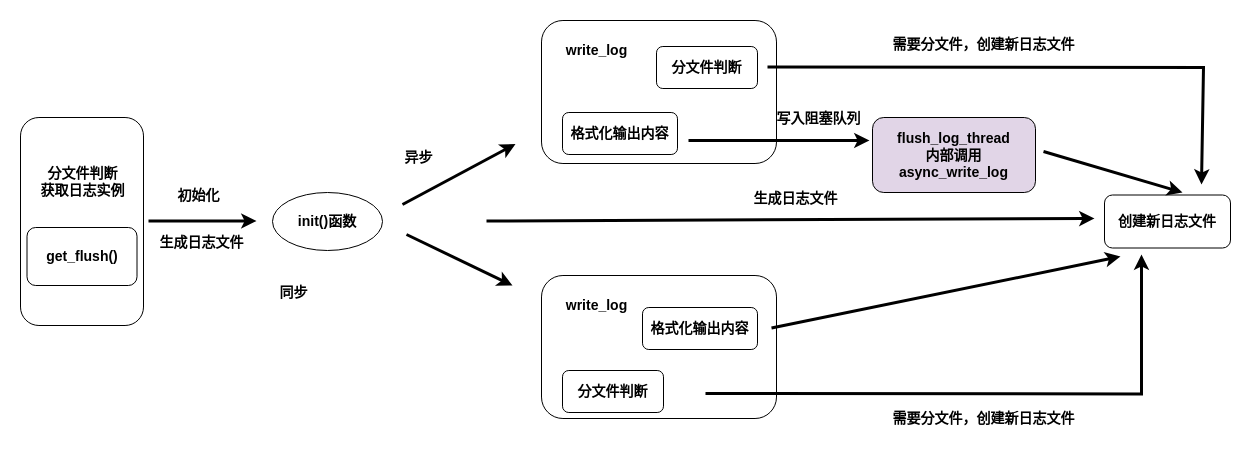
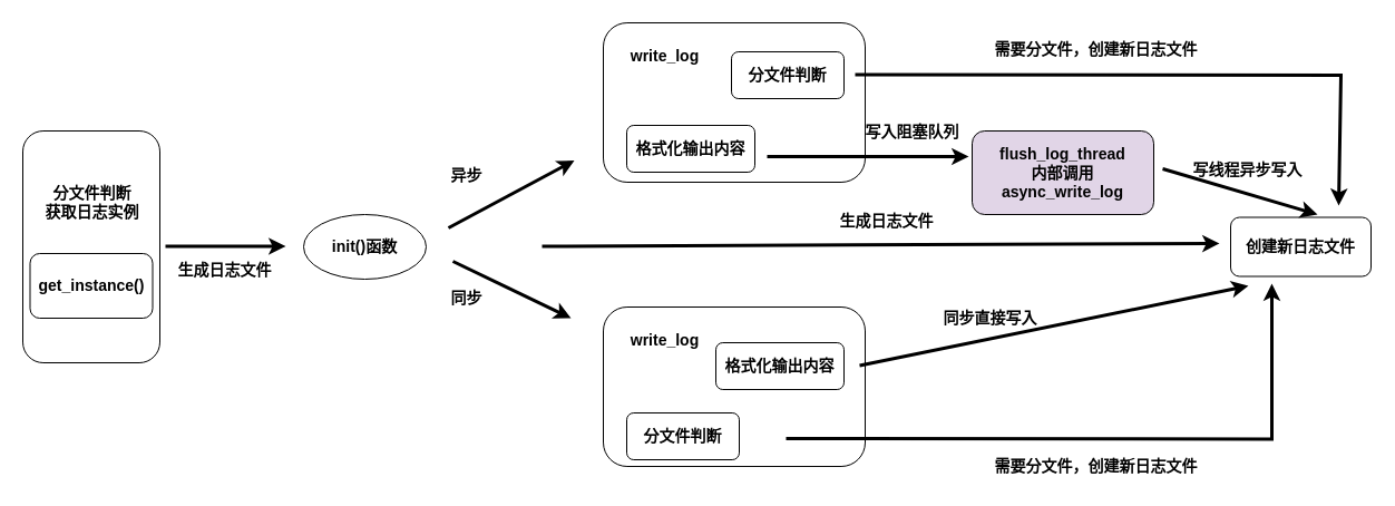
  <mxCell id="0" />
  <mxCell id="1" parent="0" />
  <mxCell id="2" value="" style="rounded=1;whiteSpace=wrap;html=1;" parent="1" vertex="1"><mxGeometry x="20" y="117" width="123" height="208" as="geometry" /></mxCell>
  <mxCell id="3" value="&lt;b&gt;&lt;font style=&quot;font-size: 14px;&quot;&gt;分文件判断&lt;/font&gt;&lt;/b&gt;&lt;div&gt;&lt;b&gt;&lt;font style=&quot;font-size: 14px;&quot;&gt;获取日志实例&lt;/font&gt;&lt;/b&gt;&lt;/div&gt;" style="text;html=1;align=center;verticalAlign=middle;resizable=0;points=[];autosize=1;strokeColor=none;fillColor=none;" parent="1" vertex="1"><mxGeometry x="30.5" y="158" width="102" height="46" as="geometry" /></mxCell>
- <mxCell id="4" value="&lt;b&gt;&lt;font style=&quot;font-size: 14px;&quot;&gt;get_flush()&lt;/font&gt;&lt;/b&gt;" style="rounded=1;whiteSpace=wrap;html=1;" parent="1" vertex="1"><mxGeometry x="26.5" y="227" width="110" height="58" as="geometry" /></mxCell>
+ <mxCell id="4" value="&lt;b&gt;&lt;font style=&quot;font-size: 14px;&quot;&gt;get_instance()&lt;/font&gt;&lt;/b&gt;" style="rounded=1;whiteSpace=wrap;html=1;" parent="1" vertex="1"><mxGeometry x="26.5" y="227" width="110" height="58" as="geometry" /></mxCell>
  <mxCell id="5" value="" style="endArrow=classic;html=1;rounded=0;strokeWidth=3;" parent="1" edge="1"><mxGeometry width="50" height="50" relative="1" as="geometry"><mxPoint x="148" y="220.5" as="sourcePoint" /><mxPoint x="256" y="220.5" as="targetPoint" /></mxGeometry></mxCell>
- <mxCell id="6" value="&lt;b&gt;&lt;font style=&quot;font-size: 14px;&quot;&gt;初始化&lt;/font&gt;&lt;/b&gt;" style="text;html=1;align=center;verticalAlign=middle;resizable=0;points=[];autosize=1;strokeColor=none;fillColor=none;" parent="1" vertex="1"><mxGeometry x="168" y="180" width="60" height="29" as="geometry" /></mxCell>
  <mxCell id="7" value="&lt;b&gt;&lt;font style=&quot;font-size: 14px;&quot;&gt;生成日志文件&lt;/font&gt;&lt;/b&gt;" style="text;html=1;align=center;verticalAlign=middle;resizable=0;points=[];autosize=1;strokeColor=none;fillColor=none;" parent="1" vertex="1"><mxGeometry x="150" y="227" width="102" height="29" as="geometry" /></mxCell>
  <mxCell id="8" value="&lt;b&gt;&lt;font style=&quot;font-size: 14px;&quot;&gt;init()函数&lt;/font&gt;&lt;/b&gt;" style="ellipse;whiteSpace=wrap;html=1;" parent="1" vertex="1"><mxGeometry x="272" y="192" width="110" height="58" as="geometry" /></mxCell>
  <mxCell id="9" value="" style="endArrow=classic;html=1;rounded=0;strokeWidth=3;" parent="1" edge="1"><mxGeometry width="50" height="50" relative="1" as="geometry"><mxPoint x="402" y="204" as="sourcePoint" /><mxPoint x="515" y="143.5" as="targetPoint" /></mxGeometry></mxCell>
  <mxCell id="10" value="" style="endArrow=classic;html=1;rounded=0;strokeWidth=3;" parent="1" edge="1"><mxGeometry width="50" height="50" relative="1" as="geometry"><mxPoint x="406" y="234" as="sourcePoint" /><mxPoint x="512" y="285" as="targetPoint" /></mxGeometry></mxCell>
  <mxCell id="11" value="&lt;b&gt;&lt;font style=&quot;font-size: 14px;&quot;&gt;异步&lt;/font&gt;&lt;span style=&quot;color: rgba(0, 0, 0, 0); font-family: monospace; font-size: 0px; text-align: start;&quot;&gt;%3CmxGraphModel%3E%3Croot%3E%3CmxCell%20id%3D%220%22%2F%3E%3CmxCell%20id%3D%221%22%20parent%3D%220%22%2F%3E%3CmxCell%20id%3D%222%22%20value%3D%22%26lt%3Bb%26gt%3B%26lt%3Bfont%20style%3D%26quot%3Bfont-size%3A%2014px%3B%26quot%3B%26gt%3B%E5%88%9D%E5%A7%8B%E5%8C%96%26lt%3B%2Ffont%26gt%3B%26lt%3B%2Fb%26gt%3B%22%20style%3D%22text%3Bhtml%3D1%3Balign%3Dcenter%3BverticalAlign%3Dmiddle%3Bresizable%3D0%3Bpoints%3D%5B%5D%3Bautosize%3D1%3BstrokeColor%3Dnone%3BfillColor%3Dnone%3B%22%20vertex%3D%221%22%20parent%3D%221%22%3E%3CmxGeometry%20x%3D%22-305%22%20y%3D%22-75%22%20width%3D%2260%22%20height%3D%2229%22%20as%3D%22geometry%22%2F%3E%3C%2FmxCell%3E%3C%2Froot%3E%3C%2FmxGraphModel%3E&lt;/span&gt;&lt;/b&gt;" style="text;html=1;align=center;verticalAlign=middle;resizable=0;points=[];autosize=1;strokeColor=none;fillColor=none;" parent="1" vertex="1"><mxGeometry x="395" y="142" width="46" height="29" as="geometry" /></mxCell>
- <mxCell id="12" value="&lt;span style=&quot;font-size: 14px;&quot;&gt;&lt;b&gt;同步&lt;/b&gt;&lt;/span&gt;" style="text;html=1;align=center;verticalAlign=middle;resizable=0;points=[];autosize=1;strokeColor=none;fillColor=none;" parent="1" vertex="1"><mxGeometry x="270" y="277" width="46" height="29" as="geometry" /></mxCell>
+ <mxCell id="12" value="&lt;span style=&quot;font-size: 14px;&quot;&gt;&lt;b&gt;同步&lt;/b&gt;&lt;/span&gt;" style="text;html=1;align=center;verticalAlign=middle;resizable=0;points=[];autosize=1;strokeColor=none;fillColor=none;" parent="1" vertex="1"><mxGeometry x="395" y="252" width="46" height="29" as="geometry" /></mxCell>
  <mxCell id="13" value="" style="rounded=1;whiteSpace=wrap;html=1;" parent="1" vertex="1"><mxGeometry x="541" y="20" width="235" height="143" as="geometry" /></mxCell>
  <mxCell id="14" value="&lt;b&gt;&lt;font style=&quot;font-size: 14px;&quot;&gt;write_log&lt;/font&gt;&lt;/b&gt;" style="text;html=1;align=center;verticalAlign=middle;resizable=0;points=[];autosize=1;strokeColor=none;fillColor=none;" parent="1" vertex="1"><mxGeometry x="556" y="35" width="79" height="29" as="geometry" /></mxCell>
  <mxCell id="15" value="&lt;b&gt;&lt;font style=&quot;font-size: 14px;&quot;&gt;分文件判断&lt;/font&gt;&lt;/b&gt;" style="rounded=1;whiteSpace=wrap;html=1;" parent="1" vertex="1"><mxGeometry x="656" y="46" width="101" height="42" as="geometry" /></mxCell>
  <mxCell id="16" value="&lt;b&gt;&lt;font style=&quot;font-size: 14px;&quot;&gt;格式化输出内容&lt;/font&gt;&lt;/b&gt;" style="rounded=1;whiteSpace=wrap;html=1;" parent="1" vertex="1"><mxGeometry x="562" y="112" width="115" height="42" as="geometry" /></mxCell>
  <mxCell id="17" value="" style="rounded=1;whiteSpace=wrap;html=1;" parent="1" vertex="1"><mxGeometry x="541" y="275" width="235" height="143" as="geometry" /></mxCell>
  <mxCell id="18" value="&lt;b&gt;&lt;font style=&quot;font-size: 14px;&quot;&gt;write_log&lt;/font&gt;&lt;/b&gt;" style="text;html=1;align=center;verticalAlign=middle;resizable=0;points=[];autosize=1;strokeColor=none;fillColor=none;" parent="1" vertex="1"><mxGeometry x="556" y="290" width="79" height="29" as="geometry" /></mxCell>
  <mxCell id="19" value="&lt;b&gt;&lt;font style=&quot;font-size: 14px;&quot;&gt;分文件判断&lt;/font&gt;&lt;/b&gt;" style="rounded=1;whiteSpace=wrap;html=1;" parent="1" vertex="1"><mxGeometry x="562" y="370" width="101" height="42" as="geometry" /></mxCell>
  <mxCell id="20" value="&lt;b&gt;&lt;font style=&quot;font-size: 14px;&quot;&gt;格式化输出内容&lt;/font&gt;&lt;/b&gt;" style="rounded=1;whiteSpace=wrap;html=1;" parent="1" vertex="1"><mxGeometry x="642" y="307" width="115" height="42" as="geometry" /></mxCell>
  <mxCell id="21" value="&lt;b&gt;&lt;font style=&quot;font-size: 14px;&quot;&gt;flush_log_thread&lt;/font&gt;&lt;/b&gt;&lt;div&gt;&lt;b&gt;&lt;font style=&quot;font-size: 14px;&quot;&gt;内部调用&lt;/font&gt;&lt;/b&gt;&lt;/div&gt;&lt;div&gt;&lt;b&gt;&lt;font style=&quot;font-size: 14px;&quot;&gt;async_write_log&lt;/font&gt;&lt;/b&gt;&lt;/div&gt;" style="rounded=1;whiteSpace=wrap;html=1;fillColor=#e1d5e7;" parent="1" vertex="1"><mxGeometry x="872" y="117" width="163" height="75" as="geometry" /></mxCell>
  <mxCell id="22" value="" style="endArrow=classic;html=1;rounded=0;strokeWidth=3;" parent="1" edge="1"><mxGeometry width="50" height="50" relative="1" as="geometry"><mxPoint x="688" y="140" as="sourcePoint" /><mxPoint x="869" y="140" as="targetPoint" /></mxGeometry></mxCell>
  <mxCell id="23" value="&lt;b&gt;&lt;font style=&quot;font-size: 14px;&quot;&gt;写入阻塞队列&lt;/font&gt;&lt;/b&gt;" style="text;html=1;align=center;verticalAlign=middle;resizable=0;points=[];autosize=1;strokeColor=none;fillColor=none;" parent="1" vertex="1"><mxGeometry x="767" y="103" width="102" height="29" as="geometry" /></mxCell>
  <mxCell id="24" value="&lt;span style=&quot;font-size: 14px;&quot;&gt;&lt;b&gt;创建新日志文件&lt;/b&gt;&lt;/span&gt;" style="rounded=1;whiteSpace=wrap;html=1;" parent="1" vertex="1"><mxGeometry x="1104" y="194.5" width="126" height="53" as="geometry" /></mxCell>
  <mxCell id="25" value="" style="endArrow=classic;html=1;rounded=0;strokeWidth=3;" parent="1" edge="1"><mxGeometry width="50" height="50" relative="1" as="geometry"><mxPoint x="1043" y="151" as="sourcePoint" /><mxPoint x="1182" y="192" as="targetPoint" /></mxGeometry></mxCell>
+ <mxCell id="26" value="&lt;b&gt;&lt;font style=&quot;font-size: 14px;&quot;&gt;写线程异步写入&lt;/font&gt;&lt;/b&gt;" style="text;html=1;align=center;verticalAlign=middle;resizable=0;points=[];autosize=1;strokeColor=none;fillColor=none;" parent="1" vertex="1"><mxGeometry x="1061" y="137" width="116" height="29" as="geometry" /></mxCell>
  <mxCell id="27" value="" style="endArrow=classic;html=1;rounded=0;strokeWidth=3;" parent="1" edge="1"><mxGeometry width="50" height="50" relative="1" as="geometry"><mxPoint x="767" y="66.5" as="sourcePoint" /><mxPoint x="1201" y="184" as="targetPoint" /><Array as="points"><mxPoint x="1203" y="67" /></Array></mxGeometry></mxCell>
  <mxCell id="28" value="&lt;b&gt;&lt;font style=&quot;font-size: 14px;&quot;&gt;需要分文件，创建新日志文件&lt;/font&gt;&lt;/b&gt;" style="text;html=1;align=center;verticalAlign=middle;resizable=0;points=[];autosize=1;strokeColor=none;fillColor=none;" parent="1" vertex="1"><mxGeometry x="883" y="29" width="200" height="29" as="geometry" /></mxCell>
  <mxCell id="29" value="" style="endArrow=classic;html=1;rounded=0;strokeWidth=3;" parent="1" edge="1"><mxGeometry width="50" height="50" relative="1" as="geometry"><mxPoint x="486" y="220.5" as="sourcePoint" /><mxPoint x="1094" y="218" as="targetPoint" /></mxGeometry></mxCell>
  <mxCell id="30" value="&lt;b&gt;&lt;font style=&quot;font-size: 14px;&quot;&gt;生成日志文件&lt;/font&gt;&lt;/b&gt;" style="text;html=1;align=center;verticalAlign=middle;resizable=0;points=[];autosize=1;strokeColor=none;fillColor=none;" parent="1" vertex="1"><mxGeometry x="744" y="183" width="102" height="29" as="geometry" /></mxCell>
  <mxCell id="31" value="" style="endArrow=classic;html=1;rounded=0;strokeWidth=3;" parent="1" edge="1"><mxGeometry width="50" height="50" relative="1" as="geometry"><mxPoint x="771" y="327.5" as="sourcePoint" /><mxPoint x="1120" y="256" as="targetPoint" /></mxGeometry></mxCell>
+ <mxCell id="32" value="&lt;b&gt;&lt;font style=&quot;font-size: 14px;&quot;&gt;同步直接写入&lt;/font&gt;&lt;/b&gt;" style="text;html=1;align=center;verticalAlign=middle;resizable=0;points=[];autosize=1;strokeColor=none;fillColor=none;" parent="1" vertex="1"><mxGeometry x="837" y="270" width="102" height="29" as="geometry" /></mxCell>
  <mxCell id="33" value="" style="endArrow=classic;html=1;rounded=0;strokeWidth=3;" parent="1" edge="1"><mxGeometry width="50" height="50" relative="1" as="geometry"><mxPoint x="705" y="393" as="sourcePoint" /><mxPoint x="1141" y="254" as="targetPoint" /><Array as="points"><mxPoint x="1141" y="393.5" /></Array></mxGeometry></mxCell>
  <mxCell id="34" value="&lt;b&gt;&lt;font style=&quot;font-size: 14px;&quot;&gt;需要分文件，创建新日志文件&lt;/font&gt;&lt;/b&gt;" style="text;html=1;align=center;verticalAlign=middle;resizable=0;points=[];autosize=1;strokeColor=none;fillColor=none;" parent="1" vertex="1"><mxGeometry x="883" y="403" width="200" height="29" as="geometry" /></mxCell>
